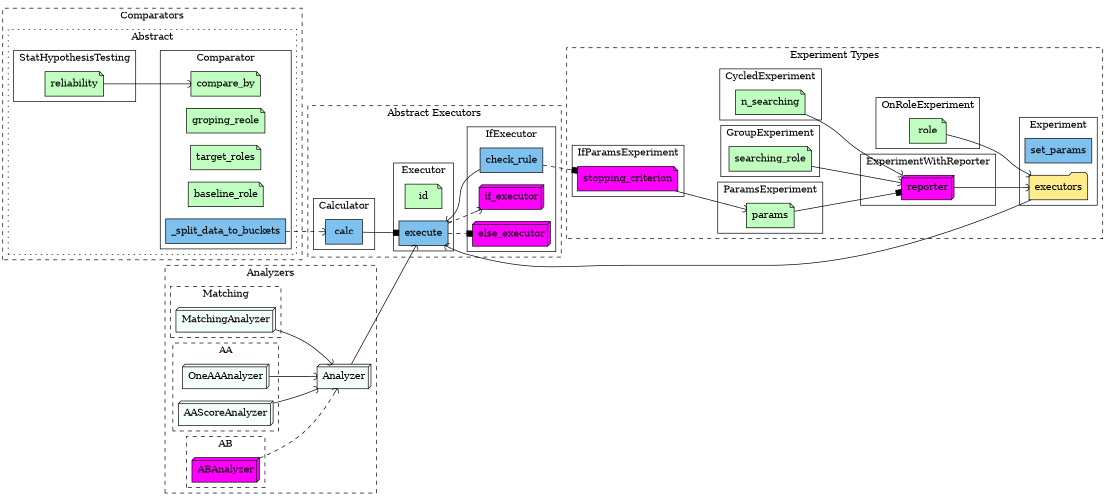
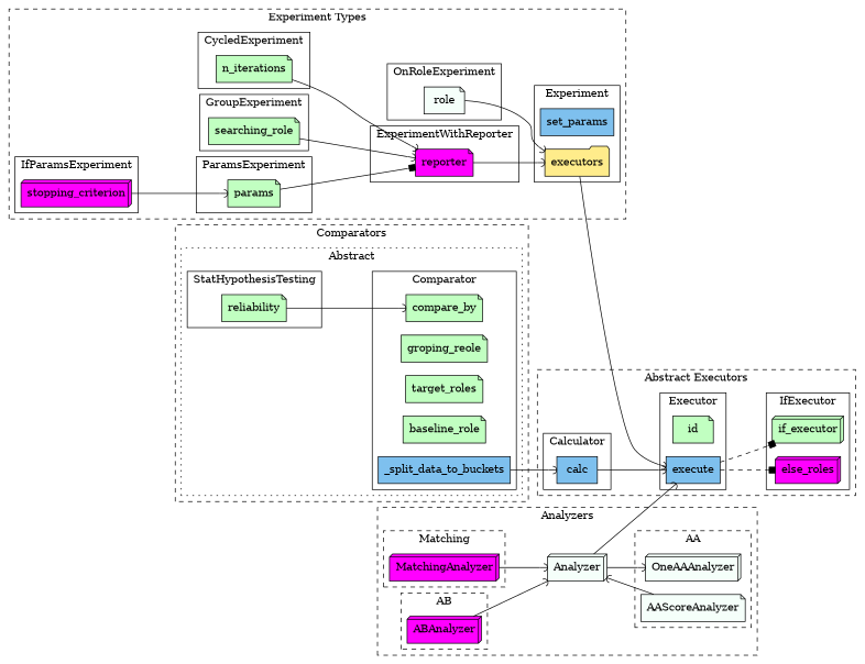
  digraph {
    compound=true
    rankdir=LR
    node [fillcolor=darkseagreen1 shape=note style=filled]
    edge [arrowhead=curve]
    id
-   role
-   n_iterations [label=n_searching]
+   role [fillcolor=mintcream]
+   n_iterations
    searching_role
    params
    compare_by
    groping_reole
    target_roles
    baseline_role
    reliability
    execute [fillcolor=skyblue2 shape=box]
    calc [fillcolor=skyblue2 shape=box]
-   check_rule [fillcolor=skyblue2 shape=box]
    set_params [fillcolor=skyblue2 shape=box]
    _split_data_to_buckets [fillcolor=skyblue2 shape=box]
-   if_executor [fillcolor=fuchsia shape=box3d]
-   else_executor [fillcolor=fuchsia shape=box3d]
-   reporter [fillcolor=fuchsia shape=box3d]
-   stopping_criterion [fillcolor=fuchsia]
+   if_executor [shape=box3d]
+   else_executor [fillcolor=fuchsia shape=box3d label=else_roles]
+   reporter [fillcolor=fuchsia]
+   stopping_criterion [fillcolor=fuchsia shape=box3d]
    n20 [fillcolor=mintcream label=Analyzer shape=box3d]
    n21 [fillcolor=mintcream label=OneAAAnalyzer shape=box3d]
-   n22 [fillcolor=mintcream label=AAScoreAnalyzer shape=box3d]
+   n22 [fillcolor=mintcream label=AAScoreAnalyzer]
    n23 [fillcolor=fuchsia label=ABAnalyzer shape=box3d]
-   n24 [fillcolor=mintcream label=MatchingAnalyzer shape=box3d]
+   n24 [fillcolor=fuchsia label=MatchingAnalyzer shape=box3d]
    executors [fillcolor=lightgoldenrod1 shape=folder]
    subgraph sub_1 {
      id
      role
      n_iterations
      searching_role
      params
      compare_by
      groping_reole
      target_roles
      baseline_role
      reliability
    }
    subgraph sub_2 {
      execute
      calc
-     check_rule
      set_params
      _split_data_to_buckets
    }
    subgraph sub_3 {
      if_executor
      else_executor
      reporter
      stopping_criterion
      n20
      n21
      n22
      n23
      n24
    }
    subgraph sub_4 {
      executors
    }
    subgraph cluster_5 {
      label="Abstract Executors"
      style=dashed
      subgraph cluster_6 {
        label=Executor
        style=solid
        id
        execute
      }
      subgraph cluster_7 {
        label=Calculator
        style=solid
        calc
      }
      subgraph cluster_8 {
        label=IfExecutor
        style=solid
-       check_rule
        if_executor
        else_executor
      }
    }
    subgraph cluster_9 {
      label="Experiment Types"
      style=dashed
      subgraph cluster_10 {
        label=Experiment
        style=solid
        set_params
        executors
      }
      subgraph cluster_11 {
        label=OnRoleExperiment
        style=solid
        role
      }
      subgraph cluster_12 {
        label=ExperimentWithReporter
        style=solid
        reporter
      }
      subgraph cluster_13 {
        label=CycledExperiment
        style=solid
        n_iterations
      }
      subgraph cluster_14 {
        label=GroupExperiment
        style=solid
        searching_role
      }
      subgraph cluster_15 {
        label=ParamsExperiment
        style=solid
        params
      }
      subgraph cluster_16 {
        label=IfParamsExperiment
        style=solid
        stopping_criterion
      }
    }
    subgraph cluster_17 {
      label=Analyzers
      style=dashed
      n20
      subgraph cluster_18 {
        label=Matching
        style=dashed
        n24
      }
      subgraph cluster_19 {
        label=AA
        style=dashed
        n21
        n22
      }
      subgraph cluster_20 {
        label=AB
        style=dashed
        n23
      }
    }
    subgraph cluster_21 {
      label=Comparators
      style=dashed
      subgraph cluster_22 {
        label=Abstract
        style=dotted
        subgraph cluster_23 {
          label=Comparator
          style=solid
          compare_by
          groping_reole
          target_roles
          baseline_role
          _split_data_to_buckets
        }
        subgraph cluster_24 {
          label=StatHypothesisTesting
          style=solid
          reliability
        }
      }
    }
    role -> executors
    n_iterations -> reporter
    searching_role -> reporter
    params -> reporter [arrowhead=box]
    reliability -> compare_by
-   execute -> if_executor [style=dashed]
+   execute -> if_executor [arrowhead=box style=dashed]
    execute -> else_executor [arrowhead=box style=dashed]
-   calc -> execute [arrowhead=box]
-   check_rule -> execute
-   check_rule -> stopping_criterion [arrowhead=box style=dashed]
-   _split_data_to_buckets -> calc [style=dashed]
+   calc -> execute
+   _split_data_to_buckets -> calc
    reporter -> executors
    stopping_criterion -> params
    n20 -> execute
-   n21 -> n20
+   n20 -> n21
    n22 -> n20
-   n23 -> n20 [style=dashed]
+   n23 -> n20
    n24 -> n20
    executors -> execute
  }
